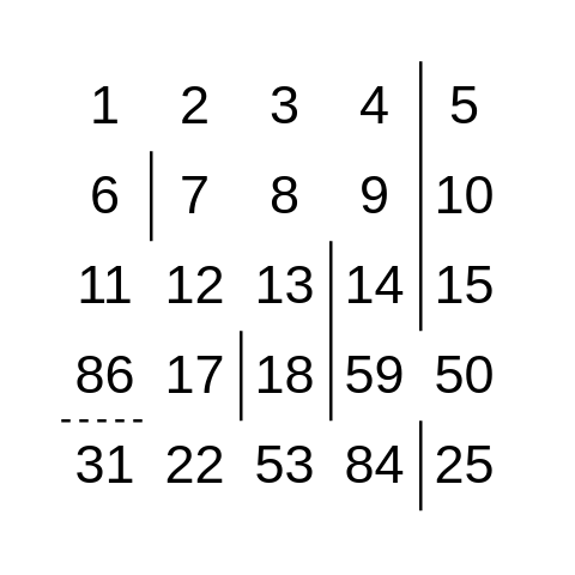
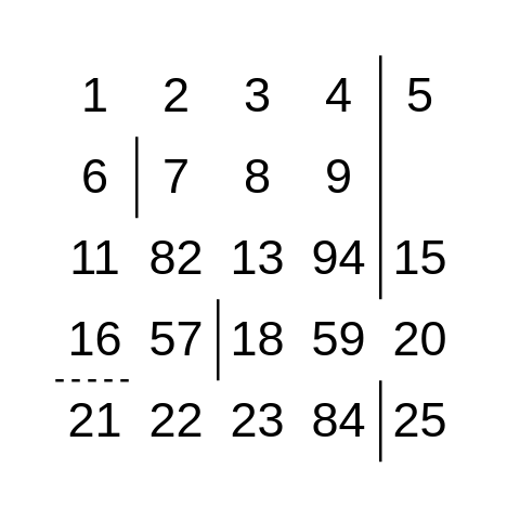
  <mxCell id="0" />
  <mxCell id="1" parent="0" />
  <mxCell id="2" value="1" style="text;html=1;strokeColor=none;fillColor=none;align=center;verticalAlign=middle;whiteSpace=wrap;rounded=0;fontSize=18;" vertex="1" parent="1"><mxGeometry x="20" y="20" width="30" height="30" as="geometry" /></mxCell>
  <mxCell id="3" value="2" style="text;html=1;strokeColor=none;fillColor=none;align=center;verticalAlign=middle;whiteSpace=wrap;rounded=0;fontSize=18;" vertex="1" parent="1"><mxGeometry x="50" y="20" width="30" height="30" as="geometry" /></mxCell>
  <mxCell id="4" value="3" style="text;html=1;strokeColor=none;fillColor=none;align=center;verticalAlign=middle;whiteSpace=wrap;rounded=0;fontSize=18;" vertex="1" parent="1"><mxGeometry x="80" y="20" width="30" height="30" as="geometry" /></mxCell>
  <mxCell id="5" value="4" style="text;html=1;strokeColor=none;fillColor=none;align=center;verticalAlign=middle;whiteSpace=wrap;rounded=0;fontSize=18;" vertex="1" parent="1"><mxGeometry x="110" y="20" width="30" height="30" as="geometry" /></mxCell>
  <mxCell id="6" value="5" style="text;html=1;strokeColor=none;fillColor=none;align=center;verticalAlign=middle;whiteSpace=wrap;rounded=0;fontSize=18;" vertex="1" parent="1"><mxGeometry x="140" y="20" width="30" height="30" as="geometry" /></mxCell>
  <mxCell id="7" value="6" style="text;html=1;strokeColor=none;fillColor=none;align=center;verticalAlign=middle;whiteSpace=wrap;rounded=0;fontSize=18;" vertex="1" parent="1"><mxGeometry x="20" y="50" width="30" height="30" as="geometry" /></mxCell>
  <mxCell id="8" value="7" style="text;html=1;strokeColor=none;fillColor=none;align=center;verticalAlign=middle;whiteSpace=wrap;rounded=0;fontSize=18;" vertex="1" parent="1"><mxGeometry x="50" y="50" width="30" height="30" as="geometry" /></mxCell>
  <mxCell id="9" value="8" style="text;html=1;strokeColor=none;fillColor=none;align=center;verticalAlign=middle;whiteSpace=wrap;rounded=0;fontSize=18;" vertex="1" parent="1"><mxGeometry x="80" y="50" width="30" height="30" as="geometry" /></mxCell>
  <mxCell id="10" value="9" style="text;html=1;strokeColor=none;fillColor=none;align=center;verticalAlign=middle;whiteSpace=wrap;rounded=0;fontSize=18;" vertex="1" parent="1"><mxGeometry x="110" y="50" width="30" height="30" as="geometry" /></mxCell>
- <mxCell id="11" value="10" style="text;html=1;strokeColor=none;fillColor=none;align=center;verticalAlign=middle;whiteSpace=wrap;rounded=0;fontSize=18;" vertex="1" parent="1"><mxGeometry x="140" y="50" width="30" height="30" as="geometry" /></mxCell>
  <mxCell id="12" value="11" style="text;html=1;strokeColor=none;fillColor=none;align=center;verticalAlign=middle;whiteSpace=wrap;rounded=0;fontSize=18;" vertex="1" parent="1"><mxGeometry x="20" y="80" width="30" height="30" as="geometry" /></mxCell>
- <mxCell id="13" value="12" style="text;html=1;strokeColor=none;fillColor=none;align=center;verticalAlign=middle;whiteSpace=wrap;rounded=0;fontSize=18;" vertex="1" parent="1"><mxGeometry x="50" y="80" width="30" height="30" as="geometry" /></mxCell>
+ <mxCell id="13" value="82" style="text;html=1;strokeColor=none;fillColor=none;align=center;verticalAlign=middle;whiteSpace=wrap;rounded=0;fontSize=18;" vertex="1" parent="1"><mxGeometry x="50" y="80" width="30" height="30" as="geometry" /></mxCell>
  <mxCell id="14" value="13" style="text;html=1;strokeColor=none;fillColor=none;align=center;verticalAlign=middle;whiteSpace=wrap;rounded=0;fontSize=18;" vertex="1" parent="1"><mxGeometry x="80" y="80" width="30" height="30" as="geometry" /></mxCell>
- <mxCell id="15" value="14" style="text;html=1;strokeColor=none;fillColor=none;align=center;verticalAlign=middle;whiteSpace=wrap;rounded=0;fontSize=18;" vertex="1" parent="1"><mxGeometry x="110" y="80" width="30" height="30" as="geometry" /></mxCell>
+ <mxCell id="15" value="94" style="text;html=1;strokeColor=none;fillColor=none;align=center;verticalAlign=middle;whiteSpace=wrap;rounded=0;fontSize=18;" vertex="1" parent="1"><mxGeometry x="110" y="80" width="30" height="30" as="geometry" /></mxCell>
  <mxCell id="16" value="15" style="text;html=1;strokeColor=none;fillColor=none;align=center;verticalAlign=middle;whiteSpace=wrap;rounded=0;fontSize=18;" vertex="1" parent="1"><mxGeometry x="140" y="80" width="30" height="30" as="geometry" /></mxCell>
- <mxCell id="17" value="86" style="text;html=1;strokeColor=none;fillColor=none;align=center;verticalAlign=middle;whiteSpace=wrap;rounded=0;fontSize=18;" vertex="1" parent="1"><mxGeometry x="20" y="110" width="30" height="30" as="geometry" /></mxCell>
- <mxCell id="18" value="17" style="text;html=1;strokeColor=none;fillColor=none;align=center;verticalAlign=middle;whiteSpace=wrap;rounded=0;fontSize=18;" vertex="1" parent="1"><mxGeometry x="50" y="110" width="30" height="30" as="geometry" /></mxCell>
+ <mxCell id="17" value="16" style="text;html=1;strokeColor=none;fillColor=none;align=center;verticalAlign=middle;whiteSpace=wrap;rounded=0;fontSize=18;" vertex="1" parent="1"><mxGeometry x="20" y="110" width="30" height="30" as="geometry" /></mxCell>
+ <mxCell id="18" value="57" style="text;html=1;strokeColor=none;fillColor=none;align=center;verticalAlign=middle;whiteSpace=wrap;rounded=0;fontSize=18;" vertex="1" parent="1"><mxGeometry x="50" y="110" width="30" height="30" as="geometry" /></mxCell>
  <mxCell id="19" value="18" style="text;html=1;strokeColor=none;fillColor=none;align=center;verticalAlign=middle;whiteSpace=wrap;rounded=0;fontSize=18;" vertex="1" parent="1"><mxGeometry x="80" y="110" width="30" height="30" as="geometry" /></mxCell>
  <mxCell id="20" value="59" style="text;html=1;strokeColor=none;fillColor=none;align=center;verticalAlign=middle;whiteSpace=wrap;rounded=0;fontSize=18;" vertex="1" parent="1"><mxGeometry x="110" y="110" width="30" height="30" as="geometry" /></mxCell>
- <mxCell id="21" value="50" style="text;html=1;strokeColor=none;fillColor=none;align=center;verticalAlign=middle;whiteSpace=wrap;rounded=0;fontSize=18;" vertex="1" parent="1"><mxGeometry x="140" y="110" width="30" height="30" as="geometry" /></mxCell>
- <mxCell id="22" value="31" style="text;html=1;strokeColor=none;fillColor=none;align=center;verticalAlign=middle;whiteSpace=wrap;rounded=0;fontSize=18;" vertex="1" parent="1"><mxGeometry x="20" y="140" width="30" height="30" as="geometry" /></mxCell>
+ <mxCell id="21" value="20" style="text;html=1;strokeColor=none;fillColor=none;align=center;verticalAlign=middle;whiteSpace=wrap;rounded=0;fontSize=18;" vertex="1" parent="1"><mxGeometry x="140" y="110" width="30" height="30" as="geometry" /></mxCell>
+ <mxCell id="22" value="21" style="text;html=1;strokeColor=none;fillColor=none;align=center;verticalAlign=middle;whiteSpace=wrap;rounded=0;fontSize=18;" vertex="1" parent="1"><mxGeometry x="20" y="140" width="30" height="30" as="geometry" /></mxCell>
  <mxCell id="23" value="22" style="text;html=1;strokeColor=none;fillColor=none;align=center;verticalAlign=middle;whiteSpace=wrap;rounded=0;fontSize=18;" vertex="1" parent="1"><mxGeometry x="50" y="140" width="30" height="30" as="geometry" /></mxCell>
- <mxCell id="24" value="53" style="text;html=1;strokeColor=none;fillColor=none;align=center;verticalAlign=middle;whiteSpace=wrap;rounded=0;fontSize=18;" vertex="1" parent="1"><mxGeometry x="80" y="140" width="30" height="30" as="geometry" /></mxCell>
+ <mxCell id="24" value="23" style="text;html=1;strokeColor=none;fillColor=none;align=center;verticalAlign=middle;whiteSpace=wrap;rounded=0;fontSize=18;" vertex="1" parent="1"><mxGeometry x="80" y="140" width="30" height="30" as="geometry" /></mxCell>
  <mxCell id="25" value="84" style="text;html=1;strokeColor=none;fillColor=none;align=center;verticalAlign=middle;whiteSpace=wrap;rounded=0;fontSize=18;" vertex="1" parent="1"><mxGeometry x="110" y="140" width="30" height="30" as="geometry" /></mxCell>
  <mxCell id="26" value="25" style="text;html=1;strokeColor=none;fillColor=none;align=center;verticalAlign=middle;whiteSpace=wrap;rounded=0;fontSize=18;" vertex="1" parent="1"><mxGeometry x="140" y="140" width="30" height="30" as="geometry" /></mxCell>
  <mxCell id="27" value="" style="endArrow=none;html=1;rounded=0;fontSize=18;entryX=1;entryY=0;entryDx=0;entryDy=0;exitX=0;exitY=0;exitDx=0;exitDy=0;" edge="1" parent="1" source="21" target="5"><mxGeometry width="50" height="50" relative="1" as="geometry"><mxPoint x="310" y="210" as="sourcePoint" /><mxPoint x="360" y="160" as="targetPoint" /></mxGeometry></mxCell>
- <mxCell id="28" value="" style="endArrow=none;html=1;rounded=0;fontSize=18;entryX=0;entryY=1;entryDx=0;entryDy=0;exitX=0;exitY=0;exitDx=0;exitDy=0;" edge="1" parent="1" source="25" target="10"><mxGeometry width="50" height="50" relative="1" as="geometry"><mxPoint x="310" y="210" as="sourcePoint" /><mxPoint x="360" y="160" as="targetPoint" /></mxGeometry></mxCell>
  <mxCell id="29" value="" style="endArrow=none;html=1;rounded=0;fontSize=18;entryX=0;entryY=1;entryDx=0;entryDy=0;exitX=0;exitY=0;exitDx=0;exitDy=0;" edge="1" parent="1" source="26" target="26"><mxGeometry width="50" height="50" relative="1" as="geometry"><mxPoint x="310" y="210" as="sourcePoint" /><mxPoint x="360" y="160" as="targetPoint" /></mxGeometry></mxCell>
  <mxCell id="30" value="" style="endArrow=none;html=1;rounded=0;fontSize=18;entryX=0;entryY=0;entryDx=0;entryDy=0;exitX=0;exitY=0;exitDx=0;exitDy=0;dashed=1;" edge="1" parent="1" source="22" target="23"><mxGeometry width="50" height="50" relative="1" as="geometry"><mxPoint x="310" y="210" as="sourcePoint" /><mxPoint x="360" y="160" as="targetPoint" /></mxGeometry></mxCell>
  <mxCell id="31" value="" style="endArrow=none;html=1;rounded=0;fontSize=18;exitX=1;exitY=0;exitDx=0;exitDy=0;" edge="1" parent="1" source="23"><mxGeometry width="50" height="50" relative="1" as="geometry"><mxPoint x="310" y="210" as="sourcePoint" /><mxPoint x="80" y="110" as="targetPoint" /></mxGeometry></mxCell>
  <mxCell id="32" value="" style="endArrow=none;html=1;rounded=0;fontSize=18;exitX=1;exitY=0;exitDx=0;exitDy=0;" edge="1" parent="1" source="12"><mxGeometry width="50" height="50" relative="1" as="geometry"><mxPoint x="310" y="210" as="sourcePoint" /><mxPoint x="50" y="50" as="targetPoint" /></mxGeometry></mxCell>
